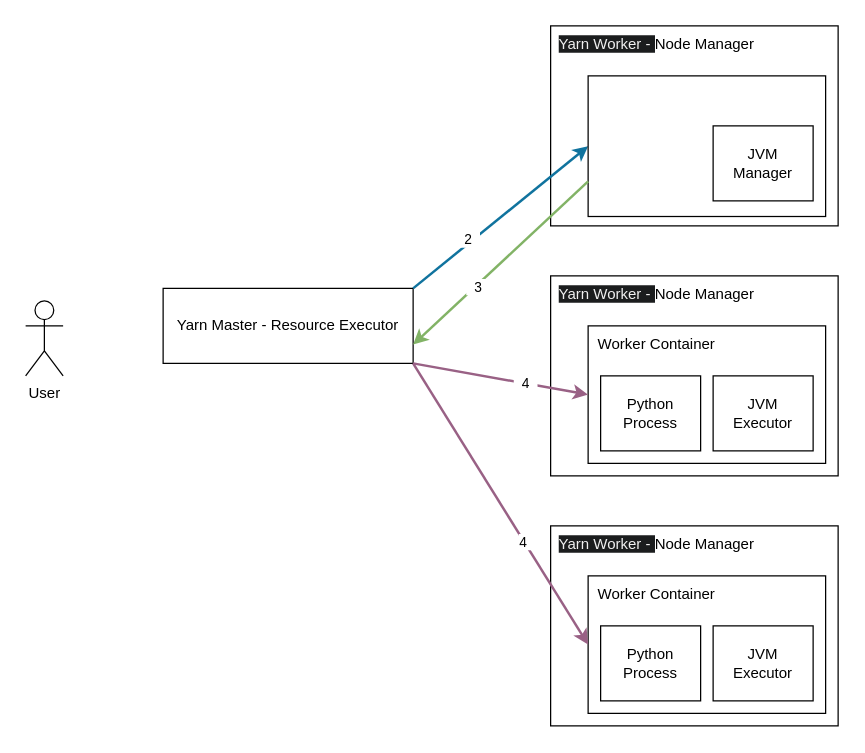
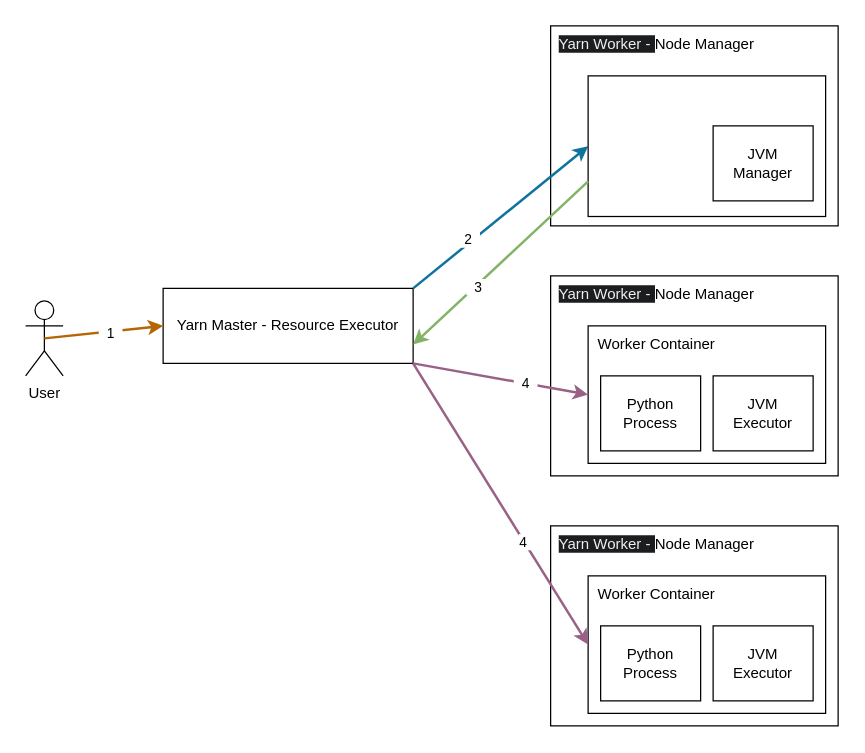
  <mxCell id="0" />
  <mxCell id="1" parent="0" />
  <mxCell id="2" value="User" style="shape=umlActor;verticalLabelPosition=bottom;verticalAlign=top;html=1;outlineConnect=0;" vertex="1" parent="1"><mxGeometry x="20" y="240" width="30" height="60" as="geometry" /></mxCell>
  <mxCell id="3" value="Yarn Master -&amp;nbsp;&lt;span style=&quot;background-color: initial;&quot;&gt;Resource Executor&lt;/span&gt;" style="rounded=0;whiteSpace=wrap;html=1;" vertex="1" parent="1"><mxGeometry x="130" y="230" width="200" height="60" as="geometry" /></mxCell>
  <mxCell id="4" value="&lt;div&gt;&lt;br&gt;&lt;/div&gt;" style="rounded=0;whiteSpace=wrap;html=1;" vertex="1" parent="1"><mxGeometry x="440" y="20" width="230" height="160" as="geometry" /></mxCell>
  <mxCell id="5" value="" style="endArrow=classic;html=1;rounded=0;entryX=0;entryY=0.5;entryDx=0;entryDy=0;exitX=1;exitY=0;exitDx=0;exitDy=0;fillColor=#b1ddf0;strokeColor=#10739e;strokeWidth=2;" edge="1" parent="1" source="3" target="8"><mxGeometry width="50" height="50" relative="1" as="geometry"><mxPoint x="320" y="230" as="sourcePoint" /><mxPoint x="465" y="120" as="targetPoint" /></mxGeometry></mxCell>
  <mxCell id="6" value="&amp;nbsp; 2&amp;nbsp;&amp;nbsp;" style="edgeLabel;html=1;align=center;verticalAlign=middle;resizable=0;points=[];" vertex="1" connectable="0" parent="5"><mxGeometry x="-0.348" y="3" relative="1" as="geometry"><mxPoint as="offset" /></mxGeometry></mxCell>
  <mxCell id="7" value="&lt;span style=&quot;color: rgb(240, 240, 240); font-family: Helvetica; font-size: 12px; font-style: normal; font-variant-ligatures: normal; font-variant-caps: normal; font-weight: 400; letter-spacing: normal; orphans: 2; text-align: center; text-indent: 0px; text-transform: none; widows: 2; word-spacing: 0px; -webkit-text-stroke-width: 0px; white-space: normal; background-color: rgb(27, 29, 30); text-decoration-thickness: initial; text-decoration-style: initial; text-decoration-color: initial; display: inline !important; float: none;&quot;&gt;Yarn Worker -&amp;nbsp;&lt;/span&gt;Node Manager" style="text;html=1;align=center;verticalAlign=middle;whiteSpace=wrap;rounded=0;" vertex="1" parent="1"><mxGeometry x="440" y="20" width="170" height="30" as="geometry" /></mxCell>
  <mxCell id="8" value="" style="rounded=0;whiteSpace=wrap;html=1;fillColor=none;" vertex="1" parent="1"><mxGeometry x="470" y="60" width="190" height="112.5" as="geometry" /></mxCell>
  <mxCell id="9" value="&lt;div&gt;JVM&lt;/div&gt;&lt;div&gt;Manager&lt;/div&gt;" style="rounded=0;whiteSpace=wrap;html=1;" vertex="1" parent="1"><mxGeometry x="570" y="100" width="80" height="60" as="geometry" /></mxCell>
  <mxCell id="10" value="&lt;div&gt;&lt;br&gt;&lt;/div&gt;" style="rounded=0;whiteSpace=wrap;html=1;" vertex="1" parent="1"><mxGeometry x="440" y="220" width="230" height="160" as="geometry" /></mxCell>
  <mxCell id="11" value="" style="rounded=0;whiteSpace=wrap;html=1;fillColor=none;" vertex="1" parent="1"><mxGeometry x="470" y="260" width="190" height="110" as="geometry" /></mxCell>
  <mxCell id="12" value="Python&lt;div&gt;Process&lt;/div&gt;" style="rounded=0;whiteSpace=wrap;html=1;" vertex="1" parent="1"><mxGeometry x="480" y="300" width="80" height="60" as="geometry" /></mxCell>
  <mxCell id="13" value="&lt;span style=&quot;color: rgb(240, 240, 240); font-family: Helvetica; font-size: 12px; font-style: normal; font-variant-ligatures: normal; font-variant-caps: normal; font-weight: 400; letter-spacing: normal; orphans: 2; text-align: center; text-indent: 0px; text-transform: none; widows: 2; word-spacing: 0px; -webkit-text-stroke-width: 0px; white-space: normal; background-color: rgb(27, 29, 30); text-decoration-thickness: initial; text-decoration-style: initial; text-decoration-color: initial; display: inline !important; float: none;&quot;&gt;Yarn Worker -&amp;nbsp;&lt;/span&gt;Node Manager" style="text;html=1;align=center;verticalAlign=middle;whiteSpace=wrap;rounded=0;" vertex="1" parent="1"><mxGeometry x="440" y="220" width="170" height="30" as="geometry" /></mxCell>
  <mxCell id="14" value="&lt;div&gt;JVM&lt;/div&gt;&lt;div&gt;Executor&lt;/div&gt;" style="rounded=0;whiteSpace=wrap;html=1;" vertex="1" parent="1"><mxGeometry x="570" y="300" width="80" height="60" as="geometry" /></mxCell>
  <mxCell id="15" value="" style="endArrow=classic;html=1;rounded=0;entryX=1;entryY=0.75;entryDx=0;entryDy=0;exitX=0;exitY=0.75;exitDx=0;exitDy=0;fillColor=#d5e8d4;gradientColor=#97d077;strokeColor=#82b366;strokeWidth=2;" edge="1" parent="1" source="8" target="3"><mxGeometry width="50" height="50" relative="1" as="geometry"><mxPoint x="320" y="270" as="sourcePoint" /><mxPoint x="465" y="130" as="targetPoint" /></mxGeometry></mxCell>
  <mxCell id="16" value="&amp;nbsp; 3&amp;nbsp;&amp;nbsp;" style="edgeLabel;html=1;align=center;verticalAlign=middle;resizable=0;points=[];" vertex="1" connectable="0" parent="15"><mxGeometry x="0.275" y="1" relative="1" as="geometry"><mxPoint as="offset" /></mxGeometry></mxCell>
+ <mxCell id="17" value="" style="endArrow=classic;html=1;rounded=0;entryX=0;entryY=0.5;entryDx=0;entryDy=0;exitX=0.5;exitY=0.5;exitDx=0;exitDy=0;exitPerimeter=0;fillColor=#fad7ac;strokeColor=#b46504;strokeWidth=2;" edge="1" parent="1" source="2" target="3"><mxGeometry width="50" height="50" relative="1" as="geometry"><mxPoint x="100" y="470" as="sourcePoint" /><mxPoint x="440" y="310" as="targetPoint" /></mxGeometry></mxCell>
+ <mxCell id="18" value="&amp;nbsp; 1&amp;nbsp;&amp;nbsp;" style="edgeLabel;html=1;align=center;verticalAlign=middle;resizable=0;points=[];" vertex="1" connectable="0" parent="17"><mxGeometry x="0.11" y="-1" relative="1" as="geometry"><mxPoint as="offset" /></mxGeometry></mxCell>
  <mxCell id="19" value="Worker Container" style="text;html=1;align=center;verticalAlign=middle;whiteSpace=wrap;rounded=0;" vertex="1" parent="1"><mxGeometry x="470" y="260" width="110" height="30" as="geometry" /></mxCell>
  <mxCell id="20" value="&lt;div&gt;&lt;br&gt;&lt;/div&gt;" style="rounded=0;whiteSpace=wrap;html=1;" vertex="1" parent="1"><mxGeometry x="440" y="420" width="230" height="160" as="geometry" /></mxCell>
  <mxCell id="21" value="" style="rounded=0;whiteSpace=wrap;html=1;fillColor=none;" vertex="1" parent="1"><mxGeometry x="470" y="460" width="190" height="110" as="geometry" /></mxCell>
  <mxCell id="22" value="Python&lt;div&gt;Process&lt;/div&gt;" style="rounded=0;whiteSpace=wrap;html=1;" vertex="1" parent="1"><mxGeometry x="480" y="500" width="80" height="60" as="geometry" /></mxCell>
  <mxCell id="23" value="&lt;span style=&quot;color: rgb(240, 240, 240); font-family: Helvetica; font-size: 12px; font-style: normal; font-variant-ligatures: normal; font-variant-caps: normal; font-weight: 400; letter-spacing: normal; orphans: 2; text-align: center; text-indent: 0px; text-transform: none; widows: 2; word-spacing: 0px; -webkit-text-stroke-width: 0px; white-space: normal; background-color: rgb(27, 29, 30); text-decoration-thickness: initial; text-decoration-style: initial; text-decoration-color: initial; display: inline !important; float: none;&quot;&gt;Yarn Worker -&amp;nbsp;&lt;/span&gt;Node Manager" style="text;html=1;align=center;verticalAlign=middle;whiteSpace=wrap;rounded=0;" vertex="1" parent="1"><mxGeometry x="440" y="420" width="170" height="30" as="geometry" /></mxCell>
  <mxCell id="24" value="&lt;div&gt;JVM&lt;/div&gt;&lt;div&gt;Executor&lt;/div&gt;" style="rounded=0;whiteSpace=wrap;html=1;" vertex="1" parent="1"><mxGeometry x="570" y="500" width="80" height="60" as="geometry" /></mxCell>
  <mxCell id="25" value="Worker Container" style="text;html=1;align=center;verticalAlign=middle;whiteSpace=wrap;rounded=0;" vertex="1" parent="1"><mxGeometry x="470" y="460" width="110" height="30" as="geometry" /></mxCell>
  <mxCell id="26" value="" style="endArrow=classic;html=1;rounded=0;exitX=1;exitY=1;exitDx=0;exitDy=0;fillColor=#e6d0de;gradientColor=#d5739d;strokeColor=#996185;strokeWidth=2;entryX=0;entryY=0.5;entryDx=0;entryDy=0;" edge="1" parent="1" source="3" target="21"><mxGeometry width="50" height="50" relative="1" as="geometry"><mxPoint x="450" y="154" as="sourcePoint" /><mxPoint x="340" y="330" as="targetPoint" /></mxGeometry></mxCell>
  <mxCell id="27" value="4&amp;nbsp;&amp;nbsp;" style="edgeLabel;html=1;align=center;verticalAlign=middle;resizable=0;points=[];" vertex="1" connectable="0" parent="26"><mxGeometry x="0.275" y="1" relative="1" as="geometry"><mxPoint as="offset" /></mxGeometry></mxCell>
  <mxCell id="28" value="" style="endArrow=classic;html=1;rounded=0;entryX=0;entryY=0.5;entryDx=0;entryDy=0;exitX=1;exitY=1;exitDx=0;exitDy=0;fillColor=#e6d0de;gradientColor=#d5739d;strokeColor=#996185;strokeWidth=2;" edge="1" parent="1" source="3" target="11"><mxGeometry width="50" height="50" relative="1" as="geometry"><mxPoint x="460" y="164" as="sourcePoint" /><mxPoint x="330" y="295" as="targetPoint" /></mxGeometry></mxCell>
  <mxCell id="29" value="&amp;nbsp; 4&amp;nbsp;&amp;nbsp;" style="edgeLabel;html=1;align=center;verticalAlign=middle;resizable=0;points=[];" vertex="1" connectable="0" parent="28"><mxGeometry x="0.275" y="1" relative="1" as="geometry"><mxPoint as="offset" /></mxGeometry></mxCell>
